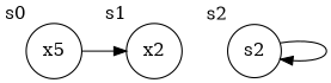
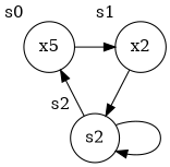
  digraph {
    nodesep=0.5
    node [shape=circle]
    n1 [label=x5 xlabel=s0]
    n2 [label=x2 xlabel=s1]
    s2 [xlabel=s2]
    subgraph sub_1 {
      rank=same
      n1
      n2
    }
    n1 -> n2
+   n2 -> s2
+   s2 -> n1
    s2 -> s2
  }
